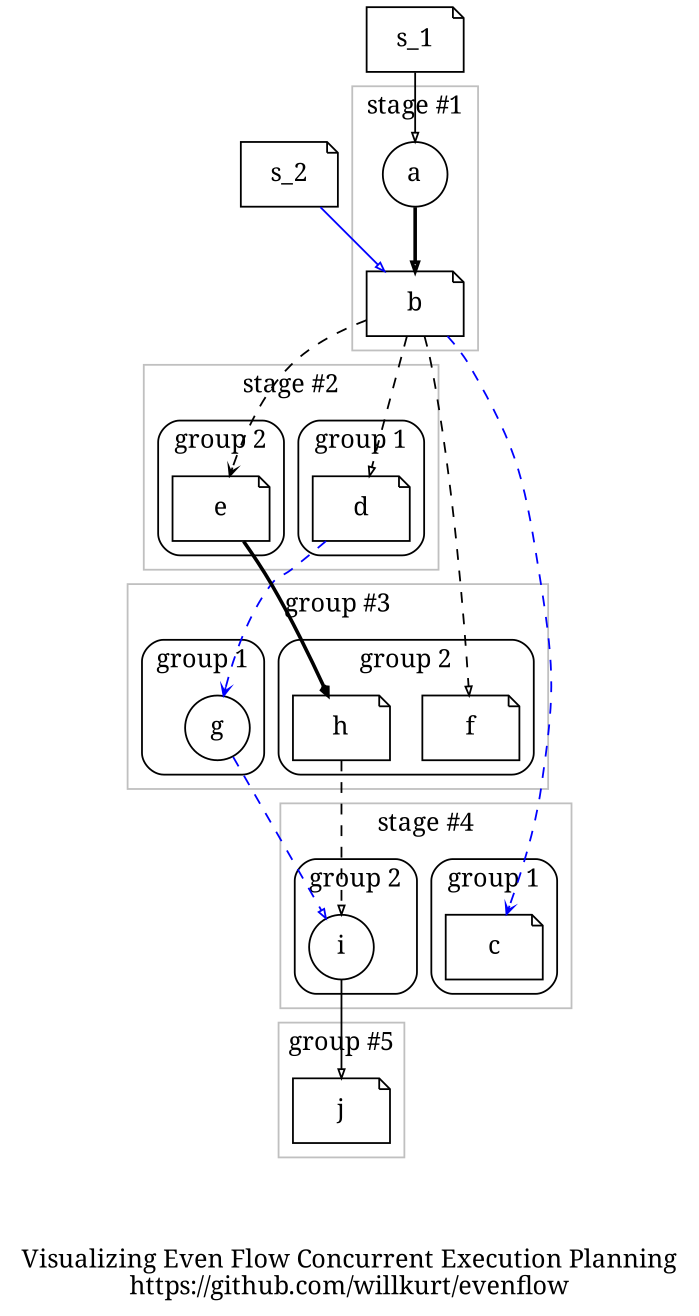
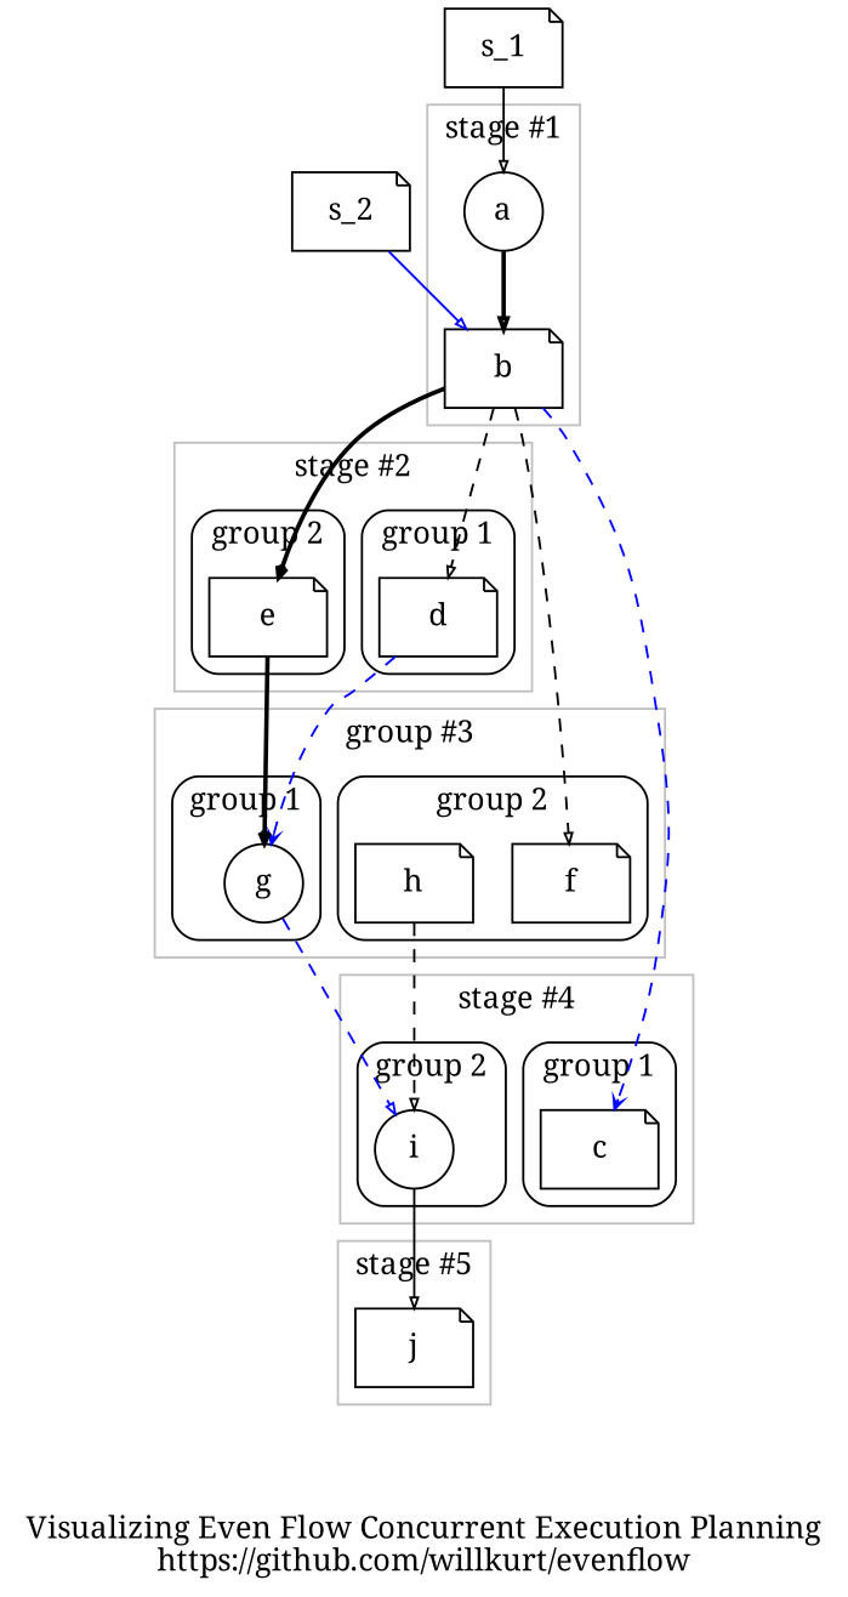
  digraph {
    fontname="Noto Serif"
    label="Visualizing Even Flow Concurrent Execution Planning\nhttps://github.com/willkurt/evenflow"
    node [color=black fontname="Noto Serif" shape=note]
    edge [arrowhead=onormal arrowsize=0.5 color=black fontname="Noto Serif" style=dashed]
    a [shape=circle]
    b
    d
    e
    g [shape=circle]
    f
    h
    c
    i [shape=circle]
    j
    s_1 [color=""]
    s_2 [color=""]
    subgraph cluster_1 {
      color=gray
      label="stage #1"
      a
      b
    }
    subgraph cluster_2 {
      color=gray
      label="stage #2"
      subgraph cluster_3 {
        color=black
        label="group 1"
        style=rounded
        d
      }
      subgraph cluster_4 {
        color=black
        label="group 2"
        style=rounded
        e
      }
    }
    subgraph cluster_5 {
      color=gray
      label="group #3"
      subgraph cluster_6 {
        color=black
        label="group 1"
        style=rounded
        g
      }
      subgraph cluster_7 {
        color=black
        label="group 2"
        style=rounded
        f
        h
      }
    }
    subgraph cluster_8 {
      color=gray
      label="stage #4"
      subgraph cluster_9 {
        color=black
        label="group 1"
        style=rounded
        c
      }
      subgraph cluster_10 {
        color=black
        label="group 2"
        style=rounded
        i
      }
    }
    subgraph cluster_11 {
      color=gray
-     label="group #5"
+     label="stage #5"
      j
    }
    a -> b [style=bold]
    b -> d
-   b -> e [arrowhead=vee]
+   b -> e [arrowhead=vee style=bold]
    b -> f
    b -> c [arrowhead=vee color=blue]
    d -> g [arrowhead=vee color=blue]
-   e -> h [arrowhead=vee style=bold]
+   e -> g [arrowhead=vee style=bold]
    g -> i [color=blue]
    h -> i
    i -> j [style=solid]
    s_1 -> a [style=solid]
    s_2 -> b [color=blue style=solid]
  }
